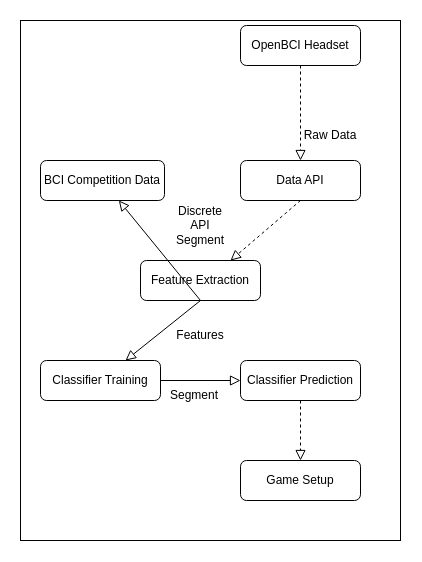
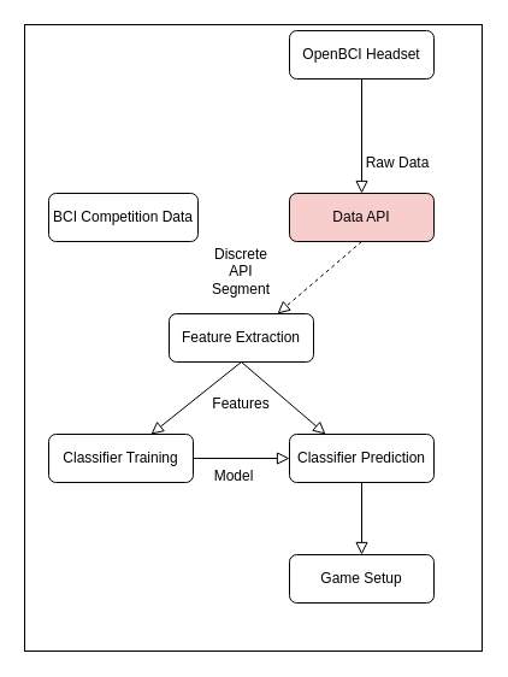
  <mxCell id="0" />
  <mxCell id="1" parent="0" />
  <mxCell id="2" value="" style="rounded=0;whiteSpace=wrap;html=1;" vertex="1" parent="1"><mxGeometry x="20" y="20" width="380" height="520" as="geometry" /></mxCell>
- <mxCell id="3" value="" style="rounded=0;html=1;jettySize=auto;orthogonalLoop=1;fontSize=11;endArrow=block;endFill=0;endSize=8;strokeWidth=1;shadow=0;labelBackgroundColor=none;edgeStyle=orthogonalEdgeStyle;entryX=0.5;entryY=0;entryDx=0;entryDy=0;dashed=1;" parent="1" source="4" target="5" edge="1"><mxGeometry relative="1" as="geometry"><mxPoint x="300" y="150" as="targetPoint" /></mxGeometry></mxCell>
+ <mxCell id="3" value="" style="rounded=0;html=1;jettySize=auto;orthogonalLoop=1;fontSize=11;endArrow=block;endFill=0;endSize=8;strokeWidth=1;shadow=0;labelBackgroundColor=none;edgeStyle=orthogonalEdgeStyle;entryX=0.5;entryY=0;entryDx=0;entryDy=0;" parent="1" source="4" target="5" edge="1"><mxGeometry relative="1" as="geometry"><mxPoint x="300" y="150" as="targetPoint" /></mxGeometry></mxCell>
  <mxCell id="4" value="OpenBCI Headset" style="rounded=1;whiteSpace=wrap;html=1;fontSize=12;glass=0;strokeWidth=1;shadow=0;" parent="1" vertex="1"><mxGeometry x="240" y="25" width="120" height="40" as="geometry" /></mxCell>
- <mxCell id="5" value="Data API" style="rounded=1;whiteSpace=wrap;html=1;fontSize=12;glass=0;strokeWidth=1;shadow=0;" vertex="1" parent="1"><mxGeometry x="240" y="160" width="120" height="40" as="geometry" /></mxCell>
+ <mxCell id="5" value="Data API" style="rounded=1;whiteSpace=wrap;html=1;fontSize=12;glass=0;strokeWidth=1;shadow=0;fillColor=#f8cecc;" vertex="1" parent="1"><mxGeometry x="240" y="160" width="120" height="40" as="geometry" /></mxCell>
  <mxCell id="6" value="BCI Competition Data" style="rounded=1;whiteSpace=wrap;html=1;fontSize=12;glass=0;strokeWidth=1;shadow=0;" vertex="1" parent="1"><mxGeometry x="40" y="160" width="124" height="40" as="geometry" /></mxCell>
  <mxCell id="7" value="Feature Extraction" style="rounded=1;whiteSpace=wrap;html=1;fontSize=12;glass=0;strokeWidth=1;shadow=0;" vertex="1" parent="1"><mxGeometry x="140" y="260" width="120" height="40" as="geometry" /></mxCell>
  <mxCell id="8" value="Classifier Training" style="rounded=1;whiteSpace=wrap;html=1;fontSize=12;glass=0;strokeWidth=1;shadow=0;" vertex="1" parent="1"><mxGeometry x="40" y="360" width="120" height="40" as="geometry" /></mxCell>
  <mxCell id="9" value="Classifier Prediction" style="rounded=1;whiteSpace=wrap;html=1;fontSize=12;glass=0;strokeWidth=1;shadow=0;" vertex="1" parent="1"><mxGeometry x="240" y="360" width="120" height="40" as="geometry" /></mxCell>
  <mxCell id="10" value="Game Setup" style="rounded=1;whiteSpace=wrap;html=1;fontSize=12;glass=0;strokeWidth=1;shadow=0;" vertex="1" parent="1"><mxGeometry x="240" y="460" width="120" height="40" as="geometry" /></mxCell>
  <mxCell id="11" value="" style="rounded=0;html=1;jettySize=auto;orthogonalLoop=1;fontSize=11;endArrow=block;endFill=0;endSize=8;strokeWidth=1;shadow=0;labelBackgroundColor=none;exitX=0.5;exitY=1;exitDx=0;exitDy=0;" edge="1" parent="1" source="7" target="8"><mxGeometry relative="1" as="geometry"><mxPoint x="199.5" y="340" as="sourcePoint" /><mxPoint x="199.5" y="400" as="targetPoint" /></mxGeometry></mxCell>
- <mxCell id="12" value="" style="rounded=0;html=1;jettySize=auto;orthogonalLoop=1;fontSize=11;endArrow=block;endFill=0;endSize=8;strokeWidth=1;shadow=0;labelBackgroundColor=none;exitX=0.5;exitY=1;exitDx=0;exitDy=0;" edge="1" parent="1" source="7" target="6"><mxGeometry relative="1" as="geometry"><mxPoint x="330" y="130" as="sourcePoint" /><mxPoint x="330" y="190" as="targetPoint" /></mxGeometry></mxCell>
+ <mxCell id="12" value="" style="rounded=0;html=1;jettySize=auto;orthogonalLoop=1;fontSize=11;endArrow=block;endFill=0;endSize=8;strokeWidth=1;shadow=0;labelBackgroundColor=none;entryX=0.25;entryY=0;entryDx=0;entryDy=0;exitX=0.5;exitY=1;exitDx=0;exitDy=0;" edge="1" parent="1" source="7" target="9"><mxGeometry relative="1" as="geometry"><mxPoint x="330" y="130" as="sourcePoint" /><mxPoint x="330" y="190" as="targetPoint" /></mxGeometry></mxCell>
  <mxCell id="13" value="" style="rounded=0;html=1;jettySize=auto;orthogonalLoop=1;fontSize=11;endArrow=block;endFill=0;endSize=8;strokeWidth=1;shadow=0;labelBackgroundColor=none;entryX=0.75;entryY=0;entryDx=0;entryDy=0;exitX=0.5;exitY=1;exitDx=0;exitDy=0;dashed=1;" edge="1" parent="1" source="5" target="7"><mxGeometry relative="1" as="geometry"><mxPoint x="340" y="140" as="sourcePoint" /><mxPoint x="340" y="200" as="targetPoint" /></mxGeometry></mxCell>
- <mxCell id="14" value="" style="rounded=0;html=1;jettySize=auto;orthogonalLoop=1;fontSize=11;endArrow=block;endFill=0;endSize=8;strokeWidth=1;shadow=0;labelBackgroundColor=none;edgeStyle=orthogonalEdgeStyle;entryX=0.5;entryY=0;entryDx=0;entryDy=0;exitX=0.5;exitY=1;exitDx=0;exitDy=0;dashed=1;" edge="1" parent="1" source="9" target="10"><mxGeometry relative="1" as="geometry"><mxPoint x="350" y="150" as="sourcePoint" /><mxPoint x="350" y="210" as="targetPoint" /></mxGeometry></mxCell>
+ <mxCell id="14" value="" style="rounded=0;html=1;jettySize=auto;orthogonalLoop=1;fontSize=11;endArrow=block;endFill=0;endSize=8;strokeWidth=1;shadow=0;labelBackgroundColor=none;edgeStyle=orthogonalEdgeStyle;entryX=0.5;entryY=0;entryDx=0;entryDy=0;exitX=0.5;exitY=1;exitDx=0;exitDy=0;" edge="1" parent="1" source="9" target="10"><mxGeometry relative="1" as="geometry"><mxPoint x="350" y="150" as="sourcePoint" /><mxPoint x="350" y="210" as="targetPoint" /></mxGeometry></mxCell>
  <mxCell id="15" value="Raw Data" style="text;html=1;strokeColor=none;fillColor=none;align=center;verticalAlign=middle;whiteSpace=wrap;rounded=0;" vertex="1" parent="1"><mxGeometry x="300" y="120" width="60" height="30" as="geometry" /></mxCell>
  <mxCell id="16" value="Discrete API Segment" style="text;html=1;strokeColor=none;fillColor=none;align=center;verticalAlign=middle;whiteSpace=wrap;rounded=0;" vertex="1" parent="1"><mxGeometry x="170" y="210" width="60" height="30" as="geometry" /></mxCell>
- <mxCell id="17" value="Segment" style="text;html=1;strokeColor=none;fillColor=none;align=center;verticalAlign=middle;whiteSpace=wrap;rounded=0;" vertex="1" parent="1"><mxGeometry x="164" y="380" width="60" height="30" as="geometry" /></mxCell>
+ <mxCell id="17" value="Model" style="text;html=1;strokeColor=none;fillColor=none;align=center;verticalAlign=middle;whiteSpace=wrap;rounded=0;" vertex="1" parent="1"><mxGeometry x="164" y="380" width="60" height="30" as="geometry" /></mxCell>
  <mxCell id="18" value="" style="rounded=0;html=1;jettySize=auto;orthogonalLoop=1;fontSize=11;endArrow=block;endFill=0;endSize=8;strokeWidth=1;shadow=0;labelBackgroundColor=none;exitX=1;exitY=0.5;exitDx=0;exitDy=0;entryX=0;entryY=0.5;entryDx=0;entryDy=0;" edge="1" parent="1" source="8" target="9"><mxGeometry relative="1" as="geometry"><mxPoint x="210" y="310" as="sourcePoint" /><mxPoint x="135" y="370" as="targetPoint" /></mxGeometry></mxCell>
  <mxCell id="19" value="Features" style="text;html=1;strokeColor=none;fillColor=none;align=center;verticalAlign=middle;whiteSpace=wrap;rounded=0;" vertex="1" parent="1"><mxGeometry x="170" y="320" width="60" height="30" as="geometry" /></mxCell>
